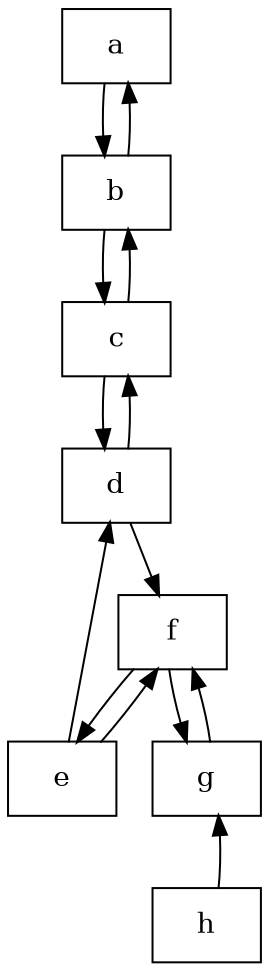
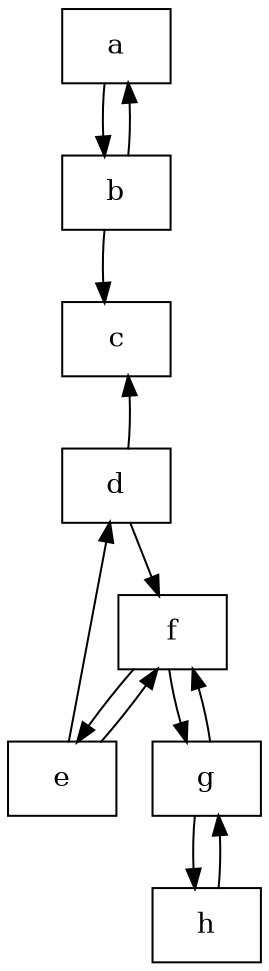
  digraph {
    node [shape=record]
    n1 [label=a]
    n2 [label=b]
    n3 [label=c]
    n4 [label=d]
    n5 [label=f]
    n6 [label=e]
    n7 [label=g]
    n8 [label=h]
    n1 -> n2
    n2 -> n1
    n2 -> n3
-   n3 -> n2
-   n3 -> n4
    n4 -> n3
    n4 -> n5
    n5 -> n6
    n5 -> n7
    n6 -> n4
    n6 -> n5
    n7 -> n5
+   n7 -> n8
    n8 -> n7
  }
